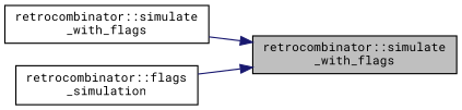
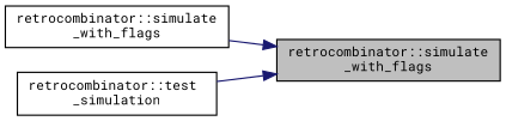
  digraph {
    rankdir=RL
    fontname="Roboto Mono"
    node [color=black fillcolor=white fontname="Roboto Mono" fontsize=10 shape=record style=filled]
    edge [color=midnightblue dir=back fontname="Roboto Mono" fontsize=10 labelfontname=Helvetica labelfontsize=10 style=solid]
    n1 [fillcolor=grey75 fontcolor=black height=0.2 label="retrocombinator::simulate\l_with_flags" width=0.4]
    n2 [height=0.2 label="retrocombinator::simulate\l_with_flags" width=0.4]
-   n3 [height=0.2 label="retrocombinator::flags\l_simulation" width=0.4]
+   n3 [height=0.2 label="retrocombinator::test\l_simulation" width=0.4]
    n1 -> n2
    n1 -> n3
  }
